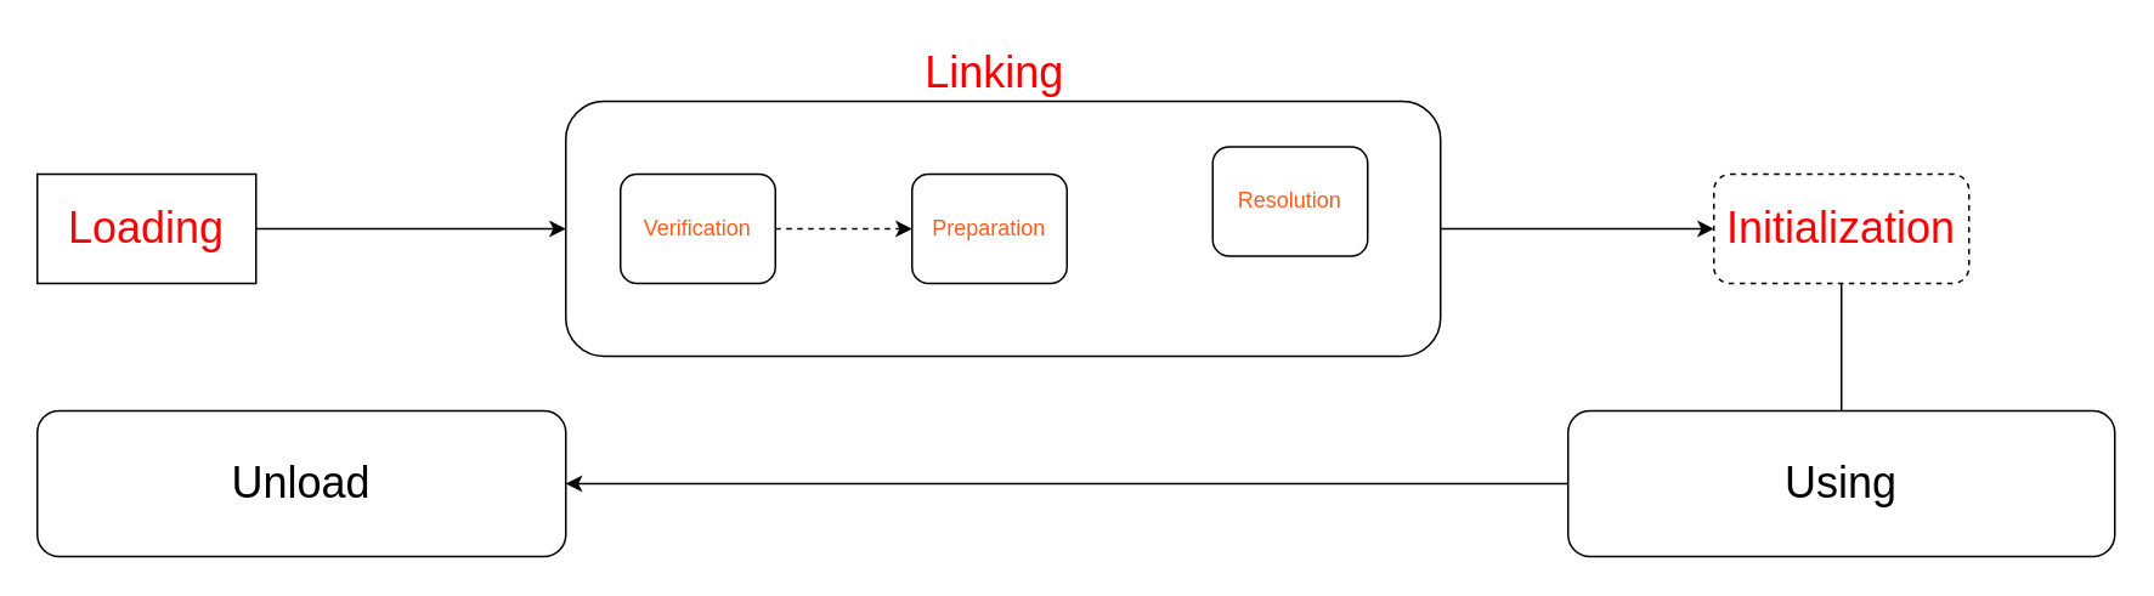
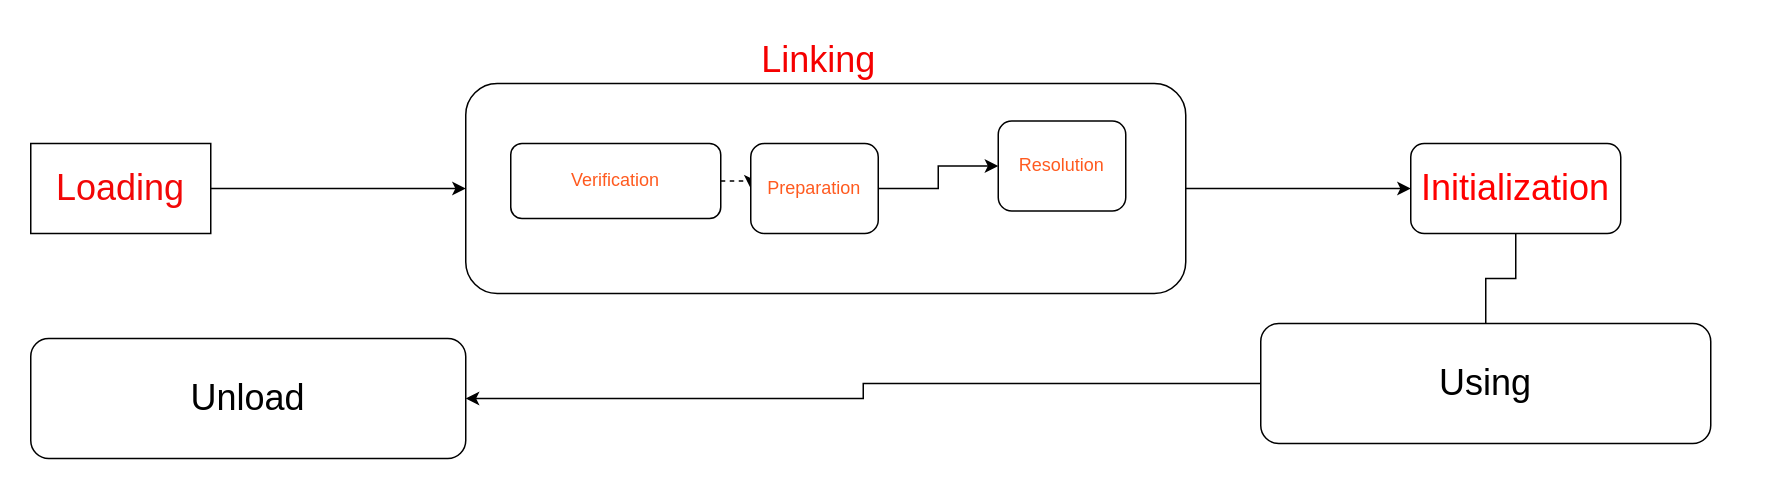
  <mxCell id="0" />
  <mxCell id="1" parent="0" />
  <mxCell id="2" style="edgeStyle=orthogonalEdgeStyle;rounded=0;orthogonalLoop=1;jettySize=auto;html=1;entryX=0;entryY=0.5;entryDx=0;entryDy=0;" parent="1" source="3" target="5" edge="1"><mxGeometry relative="1" as="geometry"><mxPoint x="220" y="125" as="targetPoint" /></mxGeometry></mxCell>
  <mxCell id="3" value="&lt;font style=&quot;font-size: 24px;&quot;&gt;Loading&lt;/font&gt;" style="rounded=0;whiteSpace=wrap;html=1;fontSize=24;fontColor=#f20707;" parent="1" vertex="1"><mxGeometry x="20" y="95" width="120" height="60" as="geometry" /></mxCell>
  <mxCell id="4" value="" style="edgeStyle=orthogonalEdgeStyle;rounded=0;orthogonalLoop=1;jettySize=auto;html=1;" parent="1" source="5" target="12" edge="1"><mxGeometry relative="1" as="geometry" /></mxCell>
  <mxCell id="5" value="" style="rounded=1;whiteSpace=wrap;html=1;" parent="1" vertex="1"><mxGeometry x="310" y="55" width="480" height="140" as="geometry" /></mxCell>
  <mxCell id="6" value="" style="edgeStyle=orthogonalEdgeStyle;rounded=0;orthogonalLoop=1;jettySize=auto;html=1;dashed=1;" parent="1" source="7" target="9" edge="1"><mxGeometry relative="1" as="geometry" /></mxCell>
- <mxCell id="7" value="Verification" style="rounded=1;whiteSpace=wrap;html=1;fontColor=#FF5A1F;" parent="1" vertex="1"><mxGeometry x="340" y="95" width="85" height="60" as="geometry" /></mxCell>
+ <mxCell id="7" value="Verification" style="rounded=1;whiteSpace=wrap;html=1;fontColor=#FF5A1F;" parent="1" vertex="1"><mxGeometry x="340" y="95" width="140" height="50" as="geometry" /></mxCell>
+ <mxCell id="8" value="" style="edgeStyle=orthogonalEdgeStyle;rounded=0;orthogonalLoop=1;jettySize=auto;html=1;" parent="1" source="9" target="10" edge="1"><mxGeometry relative="1" as="geometry" /></mxCell>
  <mxCell id="9" value="Preparation" style="whiteSpace=wrap;html=1;rounded=1;fontColor=#FF5A1F;" parent="1" vertex="1"><mxGeometry x="500" y="95" width="85" height="60" as="geometry" /></mxCell>
  <mxCell id="10" value="Resolution" style="whiteSpace=wrap;html=1;rounded=1;fontColor=#FF5A1F;" parent="1" vertex="1"><mxGeometry x="665" y="80" width="85" height="60" as="geometry" /></mxCell>
  <mxCell id="11" value="" style="edgeStyle=orthogonalEdgeStyle;rounded=0;orthogonalLoop=1;jettySize=auto;html=1;endArrow=none;" parent="1" source="12" target="15" edge="1"><mxGeometry relative="1" as="geometry" /></mxCell>
- <mxCell id="12" value="Initialization" style="whiteSpace=wrap;html=1;rounded=1;fontSize=24;fontColor=#ff0000;dashed=1;" parent="1" vertex="1"><mxGeometry x="940" y="95" width="140" height="60" as="geometry" /></mxCell>
+ <mxCell id="12" value="Initialization" style="whiteSpace=wrap;html=1;rounded=1;fontSize=24;fontColor=#ff0000;" parent="1" vertex="1"><mxGeometry x="940" y="95" width="140" height="60" as="geometry" /></mxCell>
  <mxCell id="13" value="Linking" style="text;html=1;align=center;verticalAlign=middle;resizable=0;points=[];autosize=1;strokeColor=none;fillColor=none;fontSize=24;fontColor=#f50000;" parent="1" vertex="1"><mxGeometry x="495" y="20" width="100" height="40" as="geometry" /></mxCell>
  <mxCell id="14" value="" style="edgeStyle=orthogonalEdgeStyle;rounded=0;orthogonalLoop=1;jettySize=auto;html=1;" parent="1" source="15" target="16" edge="1"><mxGeometry relative="1" as="geometry" /></mxCell>
- <mxCell id="15" value="Using" style="whiteSpace=wrap;html=1;fontSize=24;fontColor=#000000;rounded=1;strokeColor=#000000;" parent="1" vertex="1"><mxGeometry x="860" y="225" width="300" height="80" as="geometry" /></mxCell>
+ <mxCell id="15" value="Using" style="whiteSpace=wrap;html=1;fontSize=24;fontColor=#000000;rounded=1;strokeColor=#000000;" parent="1" vertex="1"><mxGeometry x="840" y="215" width="300" height="80" as="geometry" /></mxCell>
  <mxCell id="16" value="Unload" style="whiteSpace=wrap;html=1;fontSize=24;fontColor=#000000;rounded=1;" parent="1" vertex="1"><mxGeometry x="20" y="225" width="290" height="80" as="geometry" /></mxCell>
